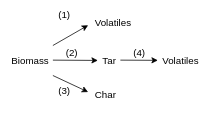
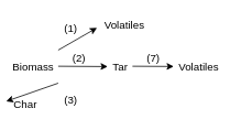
  <mxCell id="0" />
  <mxCell id="1" parent="0" />
  <mxCell id="2" value="Biomass" style="text;html=1;strokeColor=none;fillColor=none;align=center;verticalAlign=middle;whiteSpace=wrap;rounded=0;fontSize=13;" vertex="1" parent="1"><mxGeometry x="20" y="70" width="40" height="20" as="geometry" /></mxCell>
  <mxCell id="3" value="Volatiles" style="text;html=1;align=center;verticalAlign=middle;resizable=0;points=[];autosize=1;strokeColor=none;fontSize=13;" vertex="1" parent="1"><mxGeometry x="120" y="20" width="60" height="20" as="geometry" /></mxCell>
  <mxCell id="4" value="Tar" style="text;html=1;align=center;verticalAlign=middle;resizable=0;points=[];autosize=1;strokeColor=none;fontSize=13;" vertex="1" parent="1"><mxGeometry x="130" y="70" width="30" height="20" as="geometry" /></mxCell>
- <mxCell id="5" value="Char" style="text;html=1;align=center;verticalAlign=middle;resizable=0;points=[];autosize=1;strokeColor=none;fontSize=13;" vertex="1" parent="1"><mxGeometry x="120" y="115" width="40" height="20" as="geometry" /></mxCell>
+ <mxCell id="5" value="Char" style="text;html=1;align=center;verticalAlign=middle;resizable=0;points=[];autosize=1;strokeColor=none;fontSize=13;" vertex="1" parent="1"><mxGeometry x="10" y="115" width="40" height="20" as="geometry" /></mxCell>
  <mxCell id="6" value="Volatiles" style="text;html=1;align=center;verticalAlign=middle;resizable=0;points=[];autosize=1;strokeColor=none;fontSize=13;" vertex="1" parent="1"><mxGeometry x="210" y="70" width="60" height="20" as="geometry" /></mxCell>
  <mxCell id="7" value="" style="endArrow=classic;html=1;fontSize=13;" edge="1" parent="1" target="4"><mxGeometry width="50" height="50" relative="1" as="geometry"><mxPoint x="70" y="79.5" as="sourcePoint" /><mxPoint x="120" y="90" as="targetPoint" /></mxGeometry></mxCell>
  <mxCell id="8" value="" style="endArrow=classic;html=1;fontSize=13;entryX=-0.05;entryY=0.65;entryDx=0;entryDy=0;entryPerimeter=0;" edge="1" parent="1" target="3"><mxGeometry width="50" height="50" relative="1" as="geometry"><mxPoint x="70" y="60" as="sourcePoint" /><mxPoint x="100" y="10" as="targetPoint" /></mxGeometry></mxCell>
  <mxCell id="9" value="" style="endArrow=classic;html=1;fontSize=13;" edge="1" parent="1" target="6"><mxGeometry width="50" height="50" relative="1" as="geometry"><mxPoint x="160" y="79.5" as="sourcePoint" /><mxPoint x="190" y="100" as="targetPoint" /></mxGeometry></mxCell>
  <mxCell id="10" value="" style="endArrow=classic;html=1;fontSize=13;entryX=-0.075;entryY=0.35;entryDx=0;entryDy=0;entryPerimeter=0;" edge="1" parent="1" target="5"><mxGeometry width="50" height="50" relative="1" as="geometry"><mxPoint x="70" y="100" as="sourcePoint" /><mxPoint x="110" y="125" as="targetPoint" /></mxGeometry></mxCell>
- <mxCell id="11" value="(1)" style="text;html=1;align=center;verticalAlign=middle;resizable=0;points=[];autosize=1;strokeColor=none;fontSize=13;" vertex="1" parent="1"><mxGeometry x="70" y="9" width="30" height="20" as="geometry" /></mxCell>
+ <mxCell id="11" value="(1)" style="text;html=1;align=center;verticalAlign=middle;resizable=0;points=[];autosize=1;strokeColor=none;fontSize=13;" vertex="1" parent="1"><mxGeometry x="70" y="24" width="30" height="20" as="geometry" /></mxCell>
  <mxCell id="12" value="(2)" style="text;html=1;align=center;verticalAlign=middle;resizable=0;points=[];autosize=1;strokeColor=none;fontSize=13;" vertex="1" parent="1"><mxGeometry x="80" y="60" width="30" height="20" as="geometry" /></mxCell>
  <mxCell id="13" value="(3)" style="text;html=1;align=center;verticalAlign=middle;resizable=0;points=[];autosize=1;strokeColor=none;fontSize=13;" vertex="1" parent="1"><mxGeometry x="70" y="110" width="30" height="20" as="geometry" /></mxCell>
- <mxCell id="14" value="(4)" style="text;html=1;align=center;verticalAlign=middle;resizable=0;points=[];autosize=1;strokeColor=none;fontSize=13;" vertex="1" parent="1"><mxGeometry x="170" y="60" width="30" height="20" as="geometry" /></mxCell>
+ <mxCell id="14" value="(7)" style="text;html=1;align=center;verticalAlign=middle;resizable=0;points=[];autosize=1;strokeColor=none;fontSize=13;" vertex="1" parent="1"><mxGeometry x="170" y="60" width="30" height="20" as="geometry" /></mxCell>
